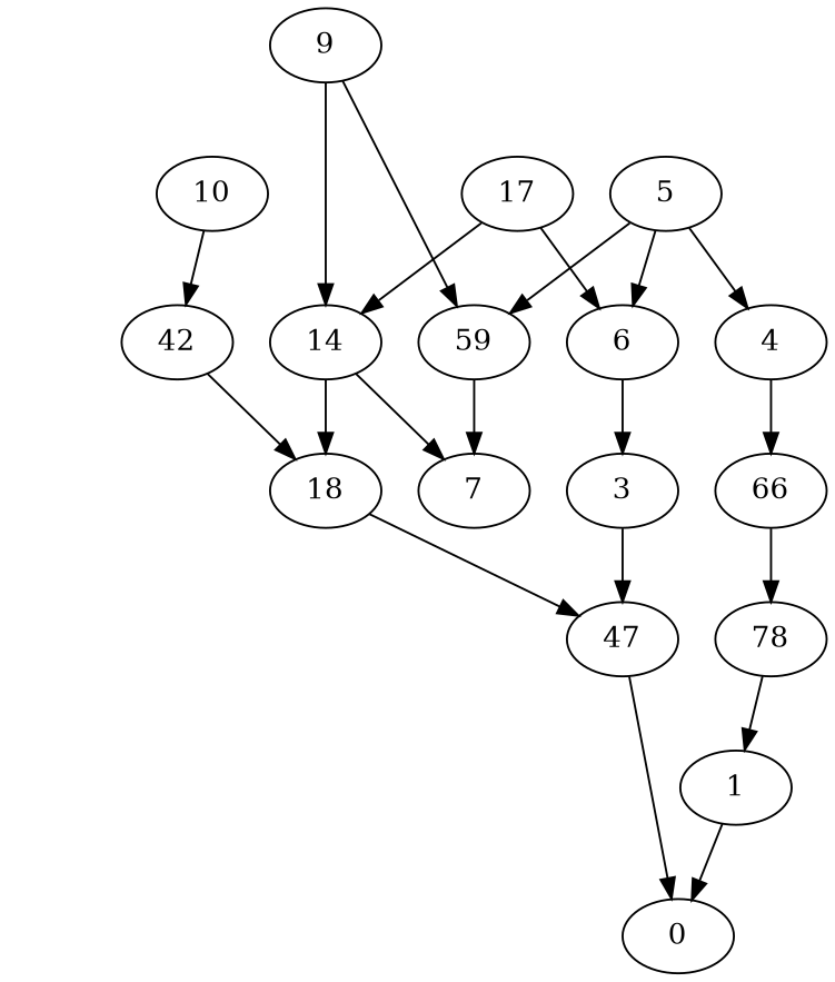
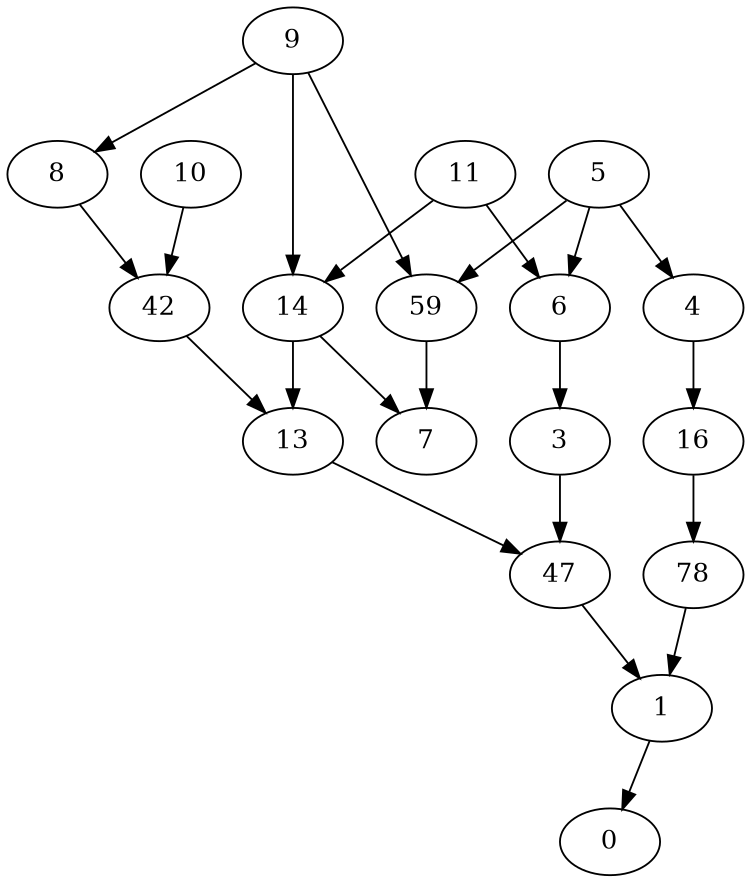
  digraph {
    1
    0
    n3 [label=47]
    3
    n5 [label=78]
-   16 [label=66]
+   16
    n7 [label=42]
+   8
    10
    5
    4
    6
    n13 [label=59]
    7
-   13 [label=18]
+   13
    9
    14
-   11 [label=17]
+   11
    1 -> 0
-   n3 -> 0
+   n3 -> 1
    3 -> n3
    n5 -> 1
    16 -> n5
    n7 -> 13
+   8 -> n7
    10 -> n7
    5 -> 4
    5 -> 6
    5 -> n13
    4 -> 16
    6 -> 3
    n13 -> 7
    13 -> n3
+   9 -> 8
    9 -> n13
    9 -> 14
    14 -> 7
    14 -> 13
    11 -> 6
    11 -> 14
  }
